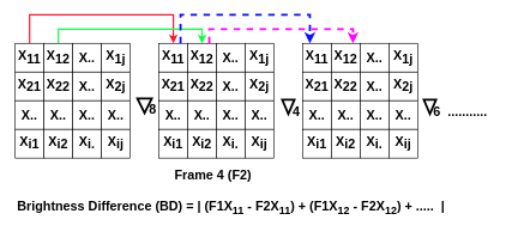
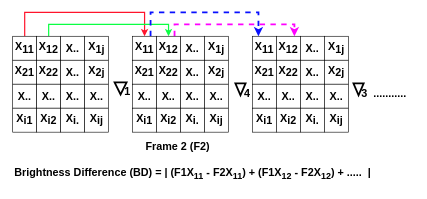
  <mxCell id="0" />
  <mxCell id="1" parent="0" />
  <mxCell id="2" style="edgeStyle=orthogonalEdgeStyle;rounded=0;orthogonalLoop=1;jettySize=auto;html=1;exitX=0.5;exitY=0;exitDx=0;exitDy=0;entryX=0.5;entryY=0;entryDx=0;entryDy=0;strokeColor=#FF142C;strokeWidth=2;" edge="1" parent="1" source="3" target="21"><mxGeometry relative="1" as="geometry"><Array as="points"><mxPoint x="40" y="20" /><mxPoint x="240" y="20" /></Array></mxGeometry></mxCell>
  <mxCell id="3" value="X&lt;sub style=&quot;font-size: 18px;&quot;&gt;11&lt;/sub&gt;" style="rounded=0;whiteSpace=wrap;html=1;fontStyle=1;fontSize=18;" parent="1" vertex="1"><mxGeometry x="20" y="60" width="40" height="40" as="geometry" /></mxCell>
  <mxCell id="4" style="edgeStyle=orthogonalEdgeStyle;rounded=0;orthogonalLoop=1;jettySize=auto;html=1;exitX=0.5;exitY=0;exitDx=0;exitDy=0;entryX=0.5;entryY=0;entryDx=0;entryDy=0;strokeColor=#0AFF43;strokeWidth=2;" edge="1" parent="1" source="5" target="23"><mxGeometry relative="1" as="geometry" /></mxCell>
  <mxCell id="5" value="X&lt;sub style=&quot;font-size: 18px;&quot;&gt;12&lt;/sub&gt;" style="rounded=0;whiteSpace=wrap;html=1;fontStyle=1;fontSize=18;" vertex="1" parent="1"><mxGeometry x="60" y="60" width="40" height="40" as="geometry" /></mxCell>
  <mxCell id="6" value="X&lt;span style=&quot;font-size: 18px;&quot;&gt;..&lt;/span&gt;" style="rounded=0;whiteSpace=wrap;html=1;fontStyle=1;fontSize=18;" vertex="1" parent="1"><mxGeometry x="100" y="60" width="40" height="40" as="geometry" /></mxCell>
  <mxCell id="7" value="X&lt;sub style=&quot;font-size: 18px;&quot;&gt;1j&lt;/sub&gt;" style="rounded=0;whiteSpace=wrap;html=1;fontStyle=1;fontSize=18;" vertex="1" parent="1"><mxGeometry x="140" y="60" width="40" height="40" as="geometry" /></mxCell>
  <mxCell id="8" value="X&lt;sub style=&quot;font-size: 18px;&quot;&gt;21&lt;/sub&gt;" style="rounded=0;whiteSpace=wrap;html=1;fontStyle=1;fontSize=18;" vertex="1" parent="1"><mxGeometry x="20" y="100" width="40" height="40" as="geometry" /></mxCell>
  <mxCell id="9" value="X&lt;sub style=&quot;font-size: 18px;&quot;&gt;22&lt;/sub&gt;" style="rounded=0;whiteSpace=wrap;html=1;fontStyle=1;fontSize=18;" vertex="1" parent="1"><mxGeometry x="60" y="100" width="40" height="40" as="geometry" /></mxCell>
  <mxCell id="10" value="X&lt;span style=&quot;font-size: 18px;&quot;&gt;..&lt;/span&gt;" style="rounded=0;whiteSpace=wrap;html=1;fontStyle=1;fontSize=18;" vertex="1" parent="1"><mxGeometry x="100" y="100" width="40" height="40" as="geometry" /></mxCell>
  <mxCell id="11" value="X&lt;sub style=&quot;font-size: 18px;&quot;&gt;2j&lt;/sub&gt;" style="rounded=0;whiteSpace=wrap;html=1;fontStyle=1;fontSize=18;" vertex="1" parent="1"><mxGeometry x="140" y="100" width="40" height="40" as="geometry" /></mxCell>
  <mxCell id="12" value="X&lt;span style=&quot;font-size: 18px;&quot;&gt;..&lt;/span&gt;" style="rounded=0;whiteSpace=wrap;html=1;fontStyle=1;fontSize=18;" vertex="1" parent="1"><mxGeometry x="20" y="140" width="40" height="40" as="geometry" /></mxCell>
  <mxCell id="13" value="X&lt;span style=&quot;font-size: 18px;&quot;&gt;..&lt;/span&gt;" style="rounded=0;whiteSpace=wrap;html=1;fontStyle=1;fontSize=18;" vertex="1" parent="1"><mxGeometry x="60" y="140" width="40" height="40" as="geometry" /></mxCell>
  <mxCell id="14" value="X&lt;span style=&quot;font-size: 18px;&quot;&gt;..&lt;/span&gt;" style="rounded=0;whiteSpace=wrap;html=1;fontStyle=1;fontSize=18;" vertex="1" parent="1"><mxGeometry x="100" y="140" width="40" height="40" as="geometry" /></mxCell>
  <mxCell id="15" value="X&lt;span style=&quot;font-size: 18px;&quot;&gt;..&lt;/span&gt;" style="rounded=0;whiteSpace=wrap;html=1;fontStyle=1;fontSize=18;" vertex="1" parent="1"><mxGeometry x="140" y="140" width="40" height="40" as="geometry" /></mxCell>
  <mxCell id="16" value="X&lt;sub style=&quot;font-size: 18px;&quot;&gt;i1&lt;/sub&gt;" style="rounded=0;whiteSpace=wrap;html=1;fontStyle=1;fontSize=18;" vertex="1" parent="1"><mxGeometry x="20" y="180" width="40" height="40" as="geometry" /></mxCell>
  <mxCell id="17" value="X&lt;sub style=&quot;font-size: 18px;&quot;&gt;i2&lt;/sub&gt;" style="rounded=0;whiteSpace=wrap;html=1;fontStyle=1;fontSize=18;" vertex="1" parent="1"><mxGeometry x="60" y="180" width="40" height="40" as="geometry" /></mxCell>
  <mxCell id="18" value="X&lt;sub style=&quot;font-size: 18px;&quot;&gt;i.&lt;/sub&gt;" style="rounded=0;whiteSpace=wrap;html=1;fontStyle=1;fontSize=18;" vertex="1" parent="1"><mxGeometry x="100" y="180" width="40" height="40" as="geometry" /></mxCell>
  <mxCell id="19" value="X&lt;sub style=&quot;font-size: 18px;&quot;&gt;ij&lt;/sub&gt;" style="rounded=0;whiteSpace=wrap;html=1;fontStyle=1;fontSize=18;" vertex="1" parent="1"><mxGeometry x="140" y="180" width="40" height="40" as="geometry" /></mxCell>
  <mxCell id="20" style="edgeStyle=orthogonalEdgeStyle;rounded=0;orthogonalLoop=1;jettySize=auto;html=1;exitX=0.75;exitY=0;exitDx=0;exitDy=0;entryX=0.25;entryY=0;entryDx=0;entryDy=0;strokeColor=#0810FF;dashed=1;strokeWidth=3;" edge="1" parent="1" source="21" target="38"><mxGeometry relative="1" as="geometry"><Array as="points"><mxPoint x="250" y="20" /><mxPoint x="430" y="20" /></Array></mxGeometry></mxCell>
  <mxCell id="21" value="X&lt;sub style=&quot;font-size: 18px;&quot;&gt;11&lt;/sub&gt;" style="rounded=0;whiteSpace=wrap;html=1;fontStyle=1;fontSize=18;" vertex="1" parent="1"><mxGeometry x="220" y="60" width="40" height="40" as="geometry" /></mxCell>
  <mxCell id="22" style="edgeStyle=orthogonalEdgeStyle;rounded=0;orthogonalLoop=1;jettySize=auto;html=1;exitX=0.75;exitY=0;exitDx=0;exitDy=0;entryX=0.75;entryY=0;entryDx=0;entryDy=0;strokeColor=#FF00FF;strokeWidth=3;dashed=1;" edge="1" parent="1" source="23" target="39"><mxGeometry relative="1" as="geometry" /></mxCell>
  <mxCell id="23" value="X&lt;sub style=&quot;font-size: 18px;&quot;&gt;12&lt;/sub&gt;" style="rounded=0;whiteSpace=wrap;html=1;fontStyle=1;fontSize=18;" vertex="1" parent="1"><mxGeometry x="260" y="60" width="40" height="40" as="geometry" /></mxCell>
  <mxCell id="24" value="X&lt;span style=&quot;font-size: 18px;&quot;&gt;..&lt;/span&gt;" style="rounded=0;whiteSpace=wrap;html=1;fontStyle=1;fontSize=18;" vertex="1" parent="1"><mxGeometry x="300" y="60" width="40" height="40" as="geometry" /></mxCell>
  <mxCell id="25" value="X&lt;sub style=&quot;font-size: 18px;&quot;&gt;1j&lt;/sub&gt;" style="rounded=0;whiteSpace=wrap;html=1;fontStyle=1;fontSize=18;" vertex="1" parent="1"><mxGeometry x="340" y="60" width="40" height="40" as="geometry" /></mxCell>
  <mxCell id="26" value="X&lt;sub style=&quot;font-size: 18px;&quot;&gt;21&lt;/sub&gt;" style="rounded=0;whiteSpace=wrap;html=1;fontStyle=1;fontSize=18;" vertex="1" parent="1"><mxGeometry x="220" y="100" width="40" height="40" as="geometry" /></mxCell>
  <mxCell id="27" value="X&lt;sub style=&quot;font-size: 18px;&quot;&gt;22&lt;/sub&gt;" style="rounded=0;whiteSpace=wrap;html=1;fontStyle=1;fontSize=18;" vertex="1" parent="1"><mxGeometry x="260" y="100" width="40" height="40" as="geometry" /></mxCell>
  <mxCell id="28" value="X&lt;span style=&quot;font-size: 18px;&quot;&gt;..&lt;/span&gt;" style="rounded=0;whiteSpace=wrap;html=1;fontStyle=1;fontSize=18;" vertex="1" parent="1"><mxGeometry x="300" y="100" width="40" height="40" as="geometry" /></mxCell>
  <mxCell id="29" value="X&lt;sub style=&quot;font-size: 18px;&quot;&gt;2j&lt;/sub&gt;" style="rounded=0;whiteSpace=wrap;html=1;fontStyle=1;fontSize=18;" vertex="1" parent="1"><mxGeometry x="340" y="100" width="40" height="40" as="geometry" /></mxCell>
  <mxCell id="30" value="X&lt;span style=&quot;font-size: 18px;&quot;&gt;..&lt;/span&gt;" style="rounded=0;whiteSpace=wrap;html=1;fontStyle=1;fontSize=18;" vertex="1" parent="1"><mxGeometry x="220" y="140" width="40" height="40" as="geometry" /></mxCell>
  <mxCell id="31" value="X&lt;span style=&quot;font-size: 18px;&quot;&gt;..&lt;/span&gt;" style="rounded=0;whiteSpace=wrap;html=1;fontStyle=1;fontSize=18;" vertex="1" parent="1"><mxGeometry x="260" y="140" width="40" height="40" as="geometry" /></mxCell>
  <mxCell id="32" value="X&lt;span style=&quot;font-size: 18px;&quot;&gt;..&lt;/span&gt;" style="rounded=0;whiteSpace=wrap;html=1;fontStyle=1;fontSize=18;" vertex="1" parent="1"><mxGeometry x="300" y="140" width="40" height="40" as="geometry" /></mxCell>
  <mxCell id="33" value="X&lt;span style=&quot;font-size: 18px;&quot;&gt;..&lt;/span&gt;" style="rounded=0;whiteSpace=wrap;html=1;fontStyle=1;fontSize=18;" vertex="1" parent="1"><mxGeometry x="340" y="140" width="40" height="40" as="geometry" /></mxCell>
  <mxCell id="34" value="X&lt;sub style=&quot;font-size: 18px;&quot;&gt;i1&lt;/sub&gt;" style="rounded=0;whiteSpace=wrap;html=1;fontStyle=1;fontSize=18;" vertex="1" parent="1"><mxGeometry x="220" y="180" width="40" height="40" as="geometry" /></mxCell>
  <mxCell id="35" value="X&lt;sub style=&quot;font-size: 18px;&quot;&gt;i2&lt;/sub&gt;" style="rounded=0;whiteSpace=wrap;html=1;fontStyle=1;fontSize=18;" vertex="1" parent="1"><mxGeometry x="260" y="180" width="40" height="40" as="geometry" /></mxCell>
  <mxCell id="36" value="X&lt;sub style=&quot;font-size: 18px;&quot;&gt;i.&lt;/sub&gt;" style="rounded=0;whiteSpace=wrap;html=1;fontStyle=1;fontSize=18;" vertex="1" parent="1"><mxGeometry x="300" y="180" width="40" height="40" as="geometry" /></mxCell>
  <mxCell id="37" value="X&lt;sub style=&quot;font-size: 18px;&quot;&gt;ij&lt;/sub&gt;" style="rounded=0;whiteSpace=wrap;html=1;fontStyle=1;fontSize=18;" vertex="1" parent="1"><mxGeometry x="340" y="180" width="40" height="40" as="geometry" /></mxCell>
  <mxCell id="38" value="X&lt;sub style=&quot;font-size: 18px;&quot;&gt;11&lt;/sub&gt;" style="rounded=0;whiteSpace=wrap;html=1;fontStyle=1;fontSize=18;" vertex="1" parent="1"><mxGeometry x="420" y="60" width="40" height="40" as="geometry" /></mxCell>
  <mxCell id="39" value="X&lt;sub style=&quot;font-size: 18px;&quot;&gt;12&lt;/sub&gt;" style="rounded=0;whiteSpace=wrap;html=1;fontStyle=1;fontSize=18;" vertex="1" parent="1"><mxGeometry x="460" y="60" width="40" height="40" as="geometry" /></mxCell>
  <mxCell id="40" value="X&lt;span style=&quot;font-size: 18px;&quot;&gt;..&lt;/span&gt;" style="rounded=0;whiteSpace=wrap;html=1;fontStyle=1;fontSize=18;" vertex="1" parent="1"><mxGeometry x="500" y="60" width="40" height="40" as="geometry" /></mxCell>
  <mxCell id="41" value="X&lt;sub style=&quot;font-size: 18px;&quot;&gt;1j&lt;/sub&gt;" style="rounded=0;whiteSpace=wrap;html=1;fontStyle=1;fontSize=18;" vertex="1" parent="1"><mxGeometry x="540" y="60" width="40" height="40" as="geometry" /></mxCell>
  <mxCell id="42" value="X&lt;sub style=&quot;font-size: 18px;&quot;&gt;21&lt;/sub&gt;" style="rounded=0;whiteSpace=wrap;html=1;fontStyle=1;fontSize=18;" vertex="1" parent="1"><mxGeometry x="420" y="100" width="40" height="40" as="geometry" /></mxCell>
  <mxCell id="43" value="X&lt;sub style=&quot;font-size: 18px;&quot;&gt;22&lt;/sub&gt;" style="rounded=0;whiteSpace=wrap;html=1;fontStyle=1;fontSize=18;" vertex="1" parent="1"><mxGeometry x="460" y="100" width="40" height="40" as="geometry" /></mxCell>
  <mxCell id="44" value="X&lt;span style=&quot;font-size: 18px;&quot;&gt;..&lt;/span&gt;" style="rounded=0;whiteSpace=wrap;html=1;fontStyle=1;fontSize=18;" vertex="1" parent="1"><mxGeometry x="500" y="100" width="40" height="40" as="geometry" /></mxCell>
  <mxCell id="45" value="X&lt;sub style=&quot;font-size: 18px;&quot;&gt;2j&lt;/sub&gt;" style="rounded=0;whiteSpace=wrap;html=1;fontStyle=1;fontSize=18;" vertex="1" parent="1"><mxGeometry x="540" y="100" width="40" height="40" as="geometry" /></mxCell>
  <mxCell id="46" value="X&lt;span style=&quot;font-size: 18px;&quot;&gt;..&lt;/span&gt;" style="rounded=0;whiteSpace=wrap;html=1;fontStyle=1;fontSize=18;" vertex="1" parent="1"><mxGeometry x="420" y="140" width="40" height="40" as="geometry" /></mxCell>
  <mxCell id="47" value="X&lt;span style=&quot;font-size: 18px;&quot;&gt;..&lt;/span&gt;" style="rounded=0;whiteSpace=wrap;html=1;fontStyle=1;fontSize=18;" vertex="1" parent="1"><mxGeometry x="460" y="140" width="40" height="40" as="geometry" /></mxCell>
  <mxCell id="48" value="X&lt;span style=&quot;font-size: 18px;&quot;&gt;..&lt;/span&gt;" style="rounded=0;whiteSpace=wrap;html=1;fontStyle=1;fontSize=18;" vertex="1" parent="1"><mxGeometry x="500" y="140" width="40" height="40" as="geometry" /></mxCell>
  <mxCell id="49" value="X&lt;span style=&quot;font-size: 18px;&quot;&gt;..&lt;/span&gt;" style="rounded=0;whiteSpace=wrap;html=1;fontStyle=1;fontSize=18;" vertex="1" parent="1"><mxGeometry x="540" y="140" width="40" height="40" as="geometry" /></mxCell>
  <mxCell id="50" value="X&lt;sub style=&quot;font-size: 18px;&quot;&gt;i1&lt;/sub&gt;" style="rounded=0;whiteSpace=wrap;html=1;fontStyle=1;fontSize=18;" vertex="1" parent="1"><mxGeometry x="420" y="180" width="40" height="40" as="geometry" /></mxCell>
  <mxCell id="51" value="X&lt;sub style=&quot;font-size: 18px;&quot;&gt;i2&lt;/sub&gt;" style="rounded=0;whiteSpace=wrap;html=1;fontStyle=1;fontSize=18;" vertex="1" parent="1"><mxGeometry x="460" y="180" width="40" height="40" as="geometry" /></mxCell>
  <mxCell id="52" value="X&lt;sub style=&quot;font-size: 18px;&quot;&gt;i.&lt;/sub&gt;" style="rounded=0;whiteSpace=wrap;html=1;fontStyle=1;fontSize=18;" vertex="1" parent="1"><mxGeometry x="500" y="180" width="40" height="40" as="geometry" /></mxCell>
  <mxCell id="53" value="X&lt;sub style=&quot;font-size: 18px;&quot;&gt;ij&lt;/sub&gt;" style="rounded=0;whiteSpace=wrap;html=1;fontStyle=1;fontSize=18;" vertex="1" parent="1"><mxGeometry x="540" y="180" width="40" height="40" as="geometry" /></mxCell>
- <mxCell id="54" value="Frame 4 (F2)" style="text;html=1;align=center;verticalAlign=middle;resizable=0;points=[];autosize=1;strokeColor=none;fillColor=none;fontStyle=1;fontSize=18;" vertex="1" parent="1"><mxGeometry x="230" y="225" width="130" height="40" as="geometry" /></mxCell>
+ <mxCell id="54" value="Frame 2 (F2)" style="text;html=1;align=center;verticalAlign=middle;resizable=0;points=[];autosize=1;strokeColor=none;fillColor=none;fontStyle=1;fontSize=18;" vertex="1" parent="1"><mxGeometry x="230" y="225" width="130" height="40" as="geometry" /></mxCell>
  <mxCell id="55" value="Brightness Difference (BD) = | (F1X&lt;sub&gt;11&lt;/sub&gt;&amp;nbsp;- F2X&lt;sub&gt;11&lt;/sub&gt;) + (F1X&lt;sub&gt;12&lt;/sub&gt;&amp;nbsp;- F2X&lt;sub&gt;12&lt;/sub&gt;) + .....&amp;nbsp; |" style="text;html=1;align=center;verticalAlign=middle;resizable=0;points=[];autosize=1;strokeColor=none;fillColor=none;fontStyle=1;fontSize=18;" vertex="1" parent="1"><mxGeometry x="20" y="270" width="600" height="40" as="geometry" /></mxCell>
- <mxCell id="56" value="8" style="text;html=1;align=center;verticalAlign=middle;resizable=0;points=[];autosize=1;strokeColor=none;fillColor=none;fontStyle=1;fontSize=18;" vertex="1" parent="1"><mxGeometry x="196" y="133" width="30" height="40" as="geometry" /></mxCell>
+ <mxCell id="56" value="1" style="text;html=1;align=center;verticalAlign=middle;resizable=0;points=[];autosize=1;strokeColor=none;fillColor=none;fontStyle=1;fontSize=18;" vertex="1" parent="1"><mxGeometry x="196" y="133" width="30" height="40" as="geometry" /></mxCell>
  <mxCell id="57" value="" style="triangle;whiteSpace=wrap;html=1;rotation=90;strokeWidth=3;fillColor=none;" vertex="1" parent="1"><mxGeometry x="190" y="137" width="20" height="20" as="geometry" /></mxCell>
  <mxCell id="58" value="4" style="text;html=1;align=center;verticalAlign=middle;resizable=0;points=[];autosize=1;strokeColor=none;fillColor=none;fontStyle=1;fontSize=18;" vertex="1" parent="1"><mxGeometry x="396" y="136" width="30" height="40" as="geometry" /></mxCell>
  <mxCell id="59" value="" style="triangle;whiteSpace=wrap;html=1;rotation=90;strokeWidth=3;fillColor=none;" vertex="1" parent="1"><mxGeometry x="390" y="140" width="20" height="17" as="geometry" /></mxCell>
- <mxCell id="60" value="6&amp;nbsp; ..........." style="text;html=1;align=center;verticalAlign=middle;resizable=0;points=[];autosize=1;strokeColor=none;fillColor=none;fontStyle=1;fontSize=18;" vertex="1" parent="1"><mxGeometry x="589" y="136" width="100" height="40" as="geometry" /></mxCell>
+ <mxCell id="60" value="3&amp;nbsp; ..........." style="text;html=1;align=center;verticalAlign=middle;resizable=0;points=[];autosize=1;strokeColor=none;fillColor=none;fontStyle=1;fontSize=18;" vertex="1" parent="1"><mxGeometry x="589" y="136" width="100" height="40" as="geometry" /></mxCell>
  <mxCell id="61" value="" style="triangle;whiteSpace=wrap;html=1;rotation=90;strokeWidth=3;fillColor=none;" vertex="1" parent="1"><mxGeometry x="587" y="140" width="20" height="17" as="geometry" /></mxCell>
